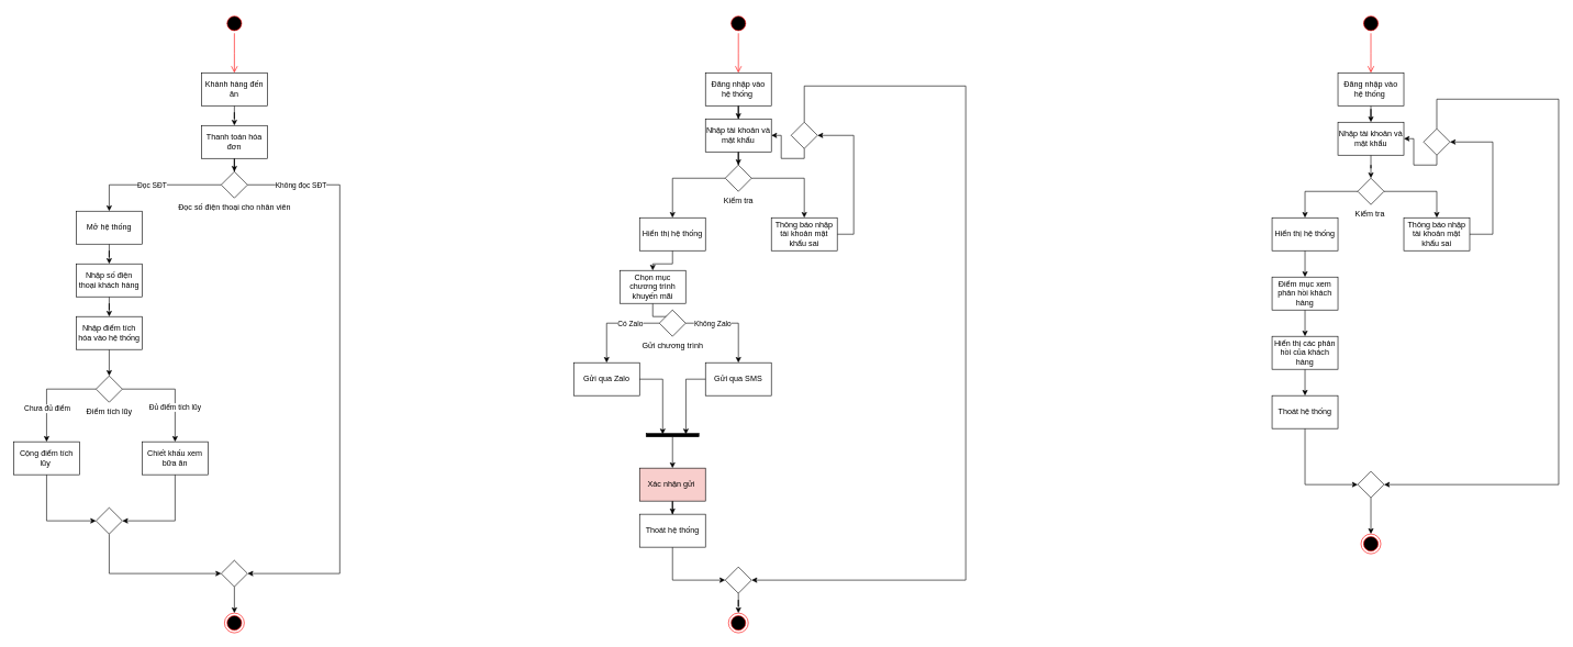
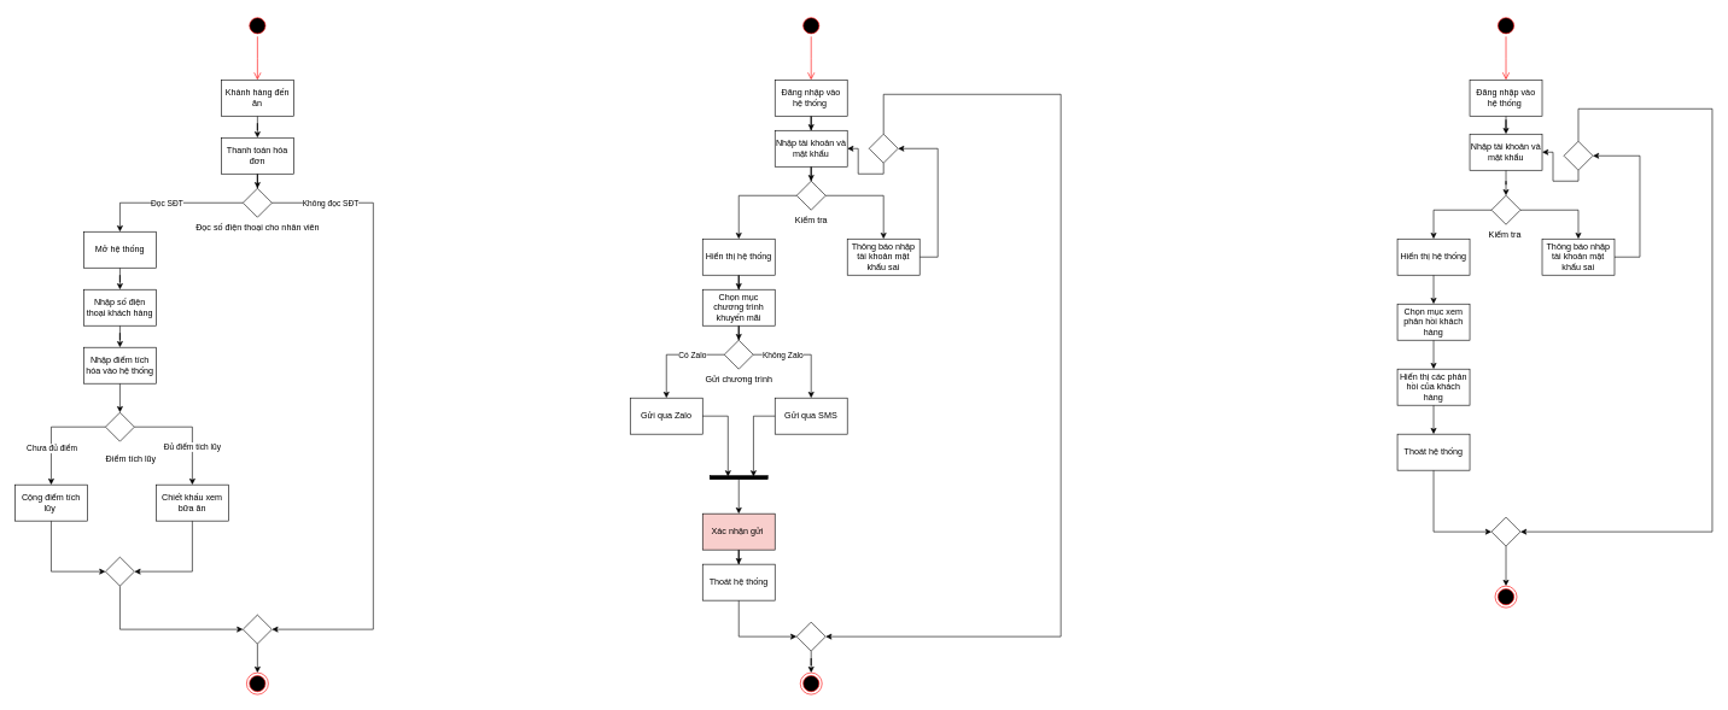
  <mxCell id="0" />
  <mxCell id="1" parent="0" />
  <mxCell id="2" style="edgeStyle=orthogonalEdgeStyle;rounded=0;orthogonalLoop=1;jettySize=auto;html=1;entryX=0.5;entryY=0;entryDx=0;entryDy=0;" edge="1" parent="1" source="3" target="15"><mxGeometry relative="1" as="geometry" /></mxCell>
  <mxCell id="3" value="Thanh toán hóa đơn" style="html=1;dashed=0;whiteSpace=wrap;" vertex="1" parent="1"><mxGeometry x="305" y="190" width="100" height="50" as="geometry" /></mxCell>
  <mxCell id="4" value="" style="ellipse;html=1;shape=startState;fillColor=#000000;strokeColor=#ff0000;" vertex="1" parent="1"><mxGeometry x="340" y="20" width="30" height="30" as="geometry" /></mxCell>
  <mxCell id="5" value="" style="edgeStyle=orthogonalEdgeStyle;html=1;verticalAlign=bottom;endArrow=open;endSize=8;strokeColor=#ff0000;rounded=0;" edge="1" source="4" parent="1"><mxGeometry relative="1" as="geometry"><mxPoint x="355" y="110" as="targetPoint" /></mxGeometry></mxCell>
  <mxCell id="6" value="" style="ellipse;html=1;shape=endState;fillColor=#000000;strokeColor=#ff0000;" vertex="1" parent="1"><mxGeometry x="340" y="930" width="30" height="30" as="geometry" /></mxCell>
  <mxCell id="7" style="edgeStyle=orthogonalEdgeStyle;rounded=0;orthogonalLoop=1;jettySize=auto;html=1;entryX=0.5;entryY=0;entryDx=0;entryDy=0;" edge="1" parent="1" source="8" target="25"><mxGeometry relative="1" as="geometry" /></mxCell>
  <mxCell id="8" value="Nhập điểm tích hóa vào hệ thống" style="html=1;dashed=0;whiteSpace=wrap;" vertex="1" parent="1"><mxGeometry x="115" y="480" width="100" height="50" as="geometry" /></mxCell>
  <mxCell id="9" style="edgeStyle=orthogonalEdgeStyle;rounded=0;orthogonalLoop=1;jettySize=auto;html=1;entryX=0;entryY=0.5;entryDx=0;entryDy=0;" edge="1" parent="1" source="10" target="35"><mxGeometry relative="1" as="geometry"><Array as="points"><mxPoint x="70" y="790" /></Array></mxGeometry></mxCell>
  <mxCell id="10" value="Cộng điểm tích lũy&amp;nbsp;" style="html=1;dashed=0;whiteSpace=wrap;" vertex="1" parent="1"><mxGeometry x="20" y="670" width="100" height="50" as="geometry" /></mxCell>
  <mxCell id="11" style="edgeStyle=orthogonalEdgeStyle;rounded=0;orthogonalLoop=1;jettySize=auto;html=1;entryX=0.5;entryY=0;entryDx=0;entryDy=0;" edge="1" parent="1" source="12" target="3"><mxGeometry relative="1" as="geometry" /></mxCell>
  <mxCell id="12" value="Khánh hàng đến ăn" style="html=1;dashed=0;whiteSpace=wrap;" vertex="1" parent="1"><mxGeometry x="305" y="110" width="100" height="50" as="geometry" /></mxCell>
  <mxCell id="13" style="edgeStyle=orthogonalEdgeStyle;rounded=0;orthogonalLoop=1;jettySize=auto;html=1;entryX=0.5;entryY=0;entryDx=0;entryDy=0;" edge="1" parent="1" source="15" target="18"><mxGeometry relative="1" as="geometry" /></mxCell>
  <mxCell id="14" value="Đọc SĐT" style="edgeLabel;html=1;align=center;verticalAlign=middle;resizable=0;points=[];" vertex="1" connectable="0" parent="13"><mxGeometry x="0.009" relative="1" as="geometry"><mxPoint as="offset" /></mxGeometry></mxCell>
  <mxCell id="15" value="" style="rhombus;whiteSpace=wrap;html=1;" vertex="1" parent="1"><mxGeometry x="335" y="260" width="40" height="40" as="geometry" /></mxCell>
  <mxCell id="16" value="Đọc số điện thoại cho nhân viên" style="text;html=1;align=center;verticalAlign=middle;resizable=0;points=[];autosize=1;strokeColor=none;fillColor=none;" vertex="1" parent="1"><mxGeometry x="260" y="300" width="190" height="30" as="geometry" /></mxCell>
  <mxCell id="17" style="edgeStyle=orthogonalEdgeStyle;rounded=0;orthogonalLoop=1;jettySize=auto;html=1;entryX=0.5;entryY=0;entryDx=0;entryDy=0;" edge="1" parent="1" source="18" target="20"><mxGeometry relative="1" as="geometry" /></mxCell>
  <mxCell id="18" value="Mở hệ thống" style="html=1;dashed=0;whiteSpace=wrap;" vertex="1" parent="1"><mxGeometry x="115" y="320" width="100" height="50" as="geometry" /></mxCell>
  <mxCell id="19" style="edgeStyle=orthogonalEdgeStyle;rounded=0;orthogonalLoop=1;jettySize=auto;html=1;entryX=0.5;entryY=0;entryDx=0;entryDy=0;" edge="1" parent="1" source="20" target="8"><mxGeometry relative="1" as="geometry" /></mxCell>
  <mxCell id="20" value="Nhập số điện thoại khách hàng" style="html=1;dashed=0;whiteSpace=wrap;" vertex="1" parent="1"><mxGeometry x="115" y="400" width="100" height="50" as="geometry" /></mxCell>
  <mxCell id="21" style="edgeStyle=orthogonalEdgeStyle;rounded=0;orthogonalLoop=1;jettySize=auto;html=1;entryX=0.5;entryY=0;entryDx=0;entryDy=0;" edge="1" parent="1" source="25" target="10"><mxGeometry relative="1" as="geometry" /></mxCell>
  <mxCell id="22" value="Chưa đủ điểm" style="edgeLabel;html=1;align=center;verticalAlign=middle;resizable=0;points=[];" vertex="1" connectable="0" parent="21"><mxGeometry x="0.342" relative="1" as="geometry"><mxPoint as="offset" /></mxGeometry></mxCell>
  <mxCell id="23" style="edgeStyle=orthogonalEdgeStyle;rounded=0;orthogonalLoop=1;jettySize=auto;html=1;entryX=0.5;entryY=0;entryDx=0;entryDy=0;" edge="1" parent="1" source="25" target="28"><mxGeometry relative="1" as="geometry" /></mxCell>
  <mxCell id="24" value="Đủ điểm tích lũy" style="edgeLabel;html=1;align=center;verticalAlign=middle;resizable=0;points=[];" vertex="1" connectable="0" parent="23"><mxGeometry x="0.338" y="-1" relative="1" as="geometry"><mxPoint as="offset" /></mxGeometry></mxCell>
  <mxCell id="25" value="" style="rhombus;whiteSpace=wrap;html=1;" vertex="1" parent="1"><mxGeometry x="145" y="570" width="40" height="40" as="geometry" /></mxCell>
- <mxCell id="26" value="Điểm tích lũy" style="text;html=1;align=center;verticalAlign=middle;resizable=0;points=[];autosize=1;strokeColor=none;fillColor=none;" vertex="1" parent="1"><mxGeometry x="120" y="610" width="90" height="30" as="geometry" /></mxCell>
+ <mxCell id="26" value="Điểm tích lũy" style="text;html=1;align=center;verticalAlign=middle;resizable=0;points=[];autosize=1;strokeColor=none;fillColor=none;" vertex="1" parent="1"><mxGeometry x="135" y="620" width="90" height="30" as="geometry" /></mxCell>
  <mxCell id="27" style="edgeStyle=orthogonalEdgeStyle;rounded=0;orthogonalLoop=1;jettySize=auto;html=1;entryX=1;entryY=0.5;entryDx=0;entryDy=0;" edge="1" parent="1" source="28" target="35"><mxGeometry relative="1" as="geometry"><Array as="points"><mxPoint x="265" y="790" /></Array></mxGeometry></mxCell>
  <mxCell id="28" value="Chiết khấu xem bữa ăn" style="html=1;dashed=0;whiteSpace=wrap;" vertex="1" parent="1"><mxGeometry x="215" y="670" width="100" height="50" as="geometry" /></mxCell>
  <mxCell id="29" style="edgeStyle=orthogonalEdgeStyle;rounded=0;orthogonalLoop=1;jettySize=auto;html=1;entryX=1;entryY=0.5;entryDx=0;entryDy=0;" edge="1" parent="1" source="15" target="33"><mxGeometry relative="1" as="geometry"><mxPoint x="375.48" y="869.82" as="targetPoint" /><Array as="points"><mxPoint x="515" y="280" /><mxPoint x="515" y="870" /></Array></mxGeometry></mxCell>
  <mxCell id="30" value="Không đọc SĐT" style="edgeLabel;html=1;align=center;verticalAlign=middle;resizable=0;points=[];" vertex="1" connectable="0" parent="29"><mxGeometry x="-0.765" y="-1" relative="1" as="geometry"><mxPoint x="-22" y="-1" as="offset" /></mxGeometry></mxCell>
  <mxCell id="31" value="" style="edgeStyle=orthogonalEdgeStyle;rounded=0;orthogonalLoop=1;jettySize=auto;html=1;entryX=0.5;entryY=0;entryDx=0;entryDy=0;" edge="1" parent="1" target="33"><mxGeometry relative="1" as="geometry"><mxPoint x="355" y="872.5" as="sourcePoint" /><mxPoint x="355" y="930" as="targetPoint" /></mxGeometry></mxCell>
  <mxCell id="32" style="edgeStyle=orthogonalEdgeStyle;rounded=0;orthogonalLoop=1;jettySize=auto;html=1;entryX=0.5;entryY=0;entryDx=0;entryDy=0;" edge="1" parent="1" source="33" target="6"><mxGeometry relative="1" as="geometry" /></mxCell>
  <mxCell id="33" value="" style="rhombus;whiteSpace=wrap;html=1;" vertex="1" parent="1"><mxGeometry x="335" y="850" width="40" height="40" as="geometry" /></mxCell>
  <mxCell id="34" style="edgeStyle=orthogonalEdgeStyle;rounded=0;orthogonalLoop=1;jettySize=auto;html=1;entryX=0;entryY=0.5;entryDx=0;entryDy=0;" edge="1" parent="1" source="35" target="33"><mxGeometry relative="1" as="geometry"><Array as="points"><mxPoint x="165" y="870" /></Array></mxGeometry></mxCell>
  <mxCell id="35" value="" style="rhombus;whiteSpace=wrap;html=1;" vertex="1" parent="1"><mxGeometry x="145" y="770" width="40" height="40" as="geometry" /></mxCell>
  <mxCell id="36" value="" style="ellipse;html=1;shape=startState;fillColor=#000000;strokeColor=#ff0000;" vertex="1" parent="1"><mxGeometry x="1105" y="20" width="30" height="30" as="geometry" /></mxCell>
  <mxCell id="37" value="" style="edgeStyle=orthogonalEdgeStyle;html=1;verticalAlign=bottom;endArrow=open;endSize=8;strokeColor=#ff0000;rounded=0;" edge="1" source="36" parent="1"><mxGeometry relative="1" as="geometry"><mxPoint x="1120" y="110" as="targetPoint" /></mxGeometry></mxCell>
  <mxCell id="38" style="edgeStyle=orthogonalEdgeStyle;rounded=0;orthogonalLoop=1;jettySize=auto;html=1;entryX=0.5;entryY=0;entryDx=0;entryDy=0;" edge="1" parent="1" source="39" target="43"><mxGeometry relative="1" as="geometry" /></mxCell>
  <mxCell id="39" value="Đăng nhập vào hệ thống&amp;nbsp;" style="html=1;dashed=0;whiteSpace=wrap;" vertex="1" parent="1"><mxGeometry x="1070" y="110" width="100" height="50" as="geometry" /></mxCell>
  <mxCell id="40" style="edgeStyle=orthogonalEdgeStyle;rounded=0;orthogonalLoop=1;jettySize=auto;html=1;entryX=0.5;entryY=0;entryDx=0;entryDy=0;" edge="1" parent="1" source="41" target="45"><mxGeometry relative="1" as="geometry" /></mxCell>
  <mxCell id="41" value="Hiển thị hệ thống" style="html=1;dashed=0;whiteSpace=wrap;" vertex="1" parent="1"><mxGeometry x="970" y="330" width="100" height="50" as="geometry" /></mxCell>
  <mxCell id="42" style="edgeStyle=orthogonalEdgeStyle;rounded=0;orthogonalLoop=1;jettySize=auto;html=1;entryX=0.5;entryY=0;entryDx=0;entryDy=0;" edge="1" parent="1" source="43" target="54"><mxGeometry relative="1" as="geometry" /></mxCell>
  <mxCell id="43" value="Nhập tài khoản và mật khẩu" style="html=1;dashed=0;whiteSpace=wrap;" vertex="1" parent="1"><mxGeometry x="1070" y="180" width="100" height="50" as="geometry" /></mxCell>
  <mxCell id="44" style="edgeStyle=orthogonalEdgeStyle;rounded=0;orthogonalLoop=1;jettySize=auto;html=1;entryX=0.5;entryY=0;entryDx=0;entryDy=0;" edge="1" parent="1" source="45" target="59"><mxGeometry relative="1" as="geometry" /></mxCell>
- <mxCell id="45" value="Chọn mục chương trình khuyến mãi" style="html=1;dashed=0;whiteSpace=wrap;" vertex="1" parent="1"><mxGeometry x="940" y="410" width="100" height="50" as="geometry" /></mxCell>
+ <mxCell id="45" value="Chọn mục chương trình khuyến mãi" style="html=1;dashed=0;whiteSpace=wrap;" vertex="1" parent="1"><mxGeometry x="970" y="400" width="100" height="50" as="geometry" /></mxCell>
  <mxCell id="46" value="Gửi qua Zalo" style="html=1;dashed=0;whiteSpace=wrap;" vertex="1" parent="1"><mxGeometry x="870" y="550" width="100" height="50" as="geometry" /></mxCell>
  <mxCell id="47" style="edgeStyle=orthogonalEdgeStyle;rounded=0;orthogonalLoop=1;jettySize=auto;html=1;entryX=0.5;entryY=0;entryDx=0;entryDy=0;" edge="1" parent="1" source="48" target="50"><mxGeometry relative="1" as="geometry" /></mxCell>
  <mxCell id="48" value="Xác nhận gửi&amp;nbsp;" style="html=1;dashed=0;whiteSpace=wrap;fillColor=#f8cecc;" vertex="1" parent="1"><mxGeometry x="970" y="710" width="100" height="50" as="geometry" /></mxCell>
  <mxCell id="49" style="edgeStyle=orthogonalEdgeStyle;rounded=0;orthogonalLoop=1;jettySize=auto;html=1;entryX=0;entryY=0.5;entryDx=0;entryDy=0;" edge="1" parent="1" source="50" target="73"><mxGeometry relative="1" as="geometry"><Array as="points"><mxPoint x="1020" y="880" /></Array></mxGeometry></mxCell>
  <mxCell id="50" value="Thoát hệ thống" style="html=1;dashed=0;whiteSpace=wrap;" vertex="1" parent="1"><mxGeometry x="970" y="780" width="100" height="50" as="geometry" /></mxCell>
  <mxCell id="51" value="Gửi qua SMS" style="html=1;dashed=0;whiteSpace=wrap;" vertex="1" parent="1"><mxGeometry x="1070" y="550" width="100" height="50" as="geometry" /></mxCell>
  <mxCell id="52" style="edgeStyle=orthogonalEdgeStyle;rounded=0;orthogonalLoop=1;jettySize=auto;html=1;entryX=0.5;entryY=0;entryDx=0;entryDy=0;" edge="1" parent="1" source="54" target="41"><mxGeometry relative="1" as="geometry" /></mxCell>
  <mxCell id="53" style="edgeStyle=orthogonalEdgeStyle;rounded=0;orthogonalLoop=1;jettySize=auto;html=1;entryX=0.5;entryY=0;entryDx=0;entryDy=0;" edge="1" parent="1" source="54" target="63"><mxGeometry relative="1" as="geometry" /></mxCell>
  <mxCell id="54" value="" style="rhombus;whiteSpace=wrap;html=1;" vertex="1" parent="1"><mxGeometry x="1100" y="250" width="40" height="40" as="geometry" /></mxCell>
  <mxCell id="55" style="edgeStyle=orthogonalEdgeStyle;rounded=0;orthogonalLoop=1;jettySize=auto;html=1;entryX=0.5;entryY=0;entryDx=0;entryDy=0;" edge="1" parent="1" source="59" target="46"><mxGeometry relative="1" as="geometry" /></mxCell>
  <mxCell id="56" value="Có Zalo" style="edgeLabel;html=1;align=center;verticalAlign=middle;resizable=0;points=[];" vertex="1" connectable="0" parent="55"><mxGeometry x="-0.214" y="1" relative="1" as="geometry"><mxPoint x="10" y="-1" as="offset" /></mxGeometry></mxCell>
  <mxCell id="57" style="edgeStyle=orthogonalEdgeStyle;rounded=0;orthogonalLoop=1;jettySize=auto;html=1;entryX=0.5;entryY=0;entryDx=0;entryDy=0;" edge="1" parent="1" source="59" target="51"><mxGeometry relative="1" as="geometry" /></mxCell>
  <mxCell id="58" value="Không Zalo" style="edgeLabel;html=1;align=center;verticalAlign=middle;resizable=0;points=[];" vertex="1" connectable="0" parent="57"><mxGeometry x="-0.435" relative="1" as="geometry"><mxPoint as="offset" /></mxGeometry></mxCell>
  <mxCell id="59" value="" style="rhombus;whiteSpace=wrap;html=1;" vertex="1" parent="1"><mxGeometry x="1000" y="470" width="40" height="40" as="geometry" /></mxCell>
  <mxCell id="60" style="edgeStyle=orthogonalEdgeStyle;rounded=0;orthogonalLoop=1;jettySize=auto;html=1;entryX=0.5;entryY=0;entryDx=0;entryDy=0;" edge="1" parent="1" source="61" target="48"><mxGeometry relative="1" as="geometry" /></mxCell>
  <mxCell id="61" value="" style="html=1;points=[];perimeter=orthogonalPerimeter;fillColor=strokeColor;rotation=90;" vertex="1" parent="1"><mxGeometry x="1017.5" y="620" width="5" height="80" as="geometry" /></mxCell>
  <mxCell id="62" style="edgeStyle=orthogonalEdgeStyle;rounded=0;orthogonalLoop=1;jettySize=auto;html=1;entryX=1;entryY=0.5;entryDx=0;entryDy=0;" edge="1" parent="1" source="63" target="66"><mxGeometry relative="1" as="geometry"><Array as="points"><mxPoint x="1295" y="355" /><mxPoint x="1295" y="205" /></Array></mxGeometry></mxCell>
  <mxCell id="63" value="Thông báo nhập tài khoản mật khẩu sai" style="html=1;dashed=0;whiteSpace=wrap;" vertex="1" parent="1"><mxGeometry x="1170" y="330" width="100" height="50" as="geometry" /></mxCell>
  <mxCell id="64" style="edgeStyle=orthogonalEdgeStyle;rounded=0;orthogonalLoop=1;jettySize=auto;html=1;entryX=1;entryY=0.5;entryDx=0;entryDy=0;" edge="1" parent="1" source="66" target="73"><mxGeometry relative="1" as="geometry"><Array as="points"><mxPoint x="1220" y="130" /><mxPoint x="1465" y="130" /><mxPoint x="1465" y="880" /></Array></mxGeometry></mxCell>
  <mxCell id="65" style="edgeStyle=orthogonalEdgeStyle;rounded=0;orthogonalLoop=1;jettySize=auto;html=1;entryX=1;entryY=0.5;entryDx=0;entryDy=0;" edge="1" parent="1" source="66" target="43"><mxGeometry relative="1" as="geometry"><Array as="points"><mxPoint x="1220" y="240" /><mxPoint x="1185" y="240" /><mxPoint x="1185" y="205" /></Array></mxGeometry></mxCell>
  <mxCell id="66" value="" style="rhombus;whiteSpace=wrap;html=1;" vertex="1" parent="1"><mxGeometry x="1200" y="185" width="40" height="40" as="geometry" /></mxCell>
  <mxCell id="67" value="" style="ellipse;html=1;shape=endState;fillColor=#000000;strokeColor=#ff0000;" vertex="1" parent="1"><mxGeometry x="1105" y="930" width="30" height="30" as="geometry" /></mxCell>
  <mxCell id="68" style="edgeStyle=orthogonalEdgeStyle;rounded=0;orthogonalLoop=1;jettySize=auto;html=1;entryX=0.243;entryY=0.686;entryDx=0;entryDy=0;entryPerimeter=0;" edge="1" parent="1" source="46" target="61"><mxGeometry relative="1" as="geometry" /></mxCell>
  <mxCell id="69" style="edgeStyle=orthogonalEdgeStyle;rounded=0;orthogonalLoop=1;jettySize=auto;html=1;entryX=0.243;entryY=0.246;entryDx=0;entryDy=0;entryPerimeter=0;" edge="1" parent="1" source="51" target="61"><mxGeometry relative="1" as="geometry" /></mxCell>
  <mxCell id="70" value="Kiểm tra" style="text;html=1;align=center;verticalAlign=middle;resizable=0;points=[];autosize=1;strokeColor=none;fillColor=none;" vertex="1" parent="1"><mxGeometry x="1085" y="290" width="70" height="30" as="geometry" /></mxCell>
  <mxCell id="71" value="Gửi chương trình" style="text;html=1;align=center;verticalAlign=middle;resizable=0;points=[];autosize=1;strokeColor=none;fillColor=none;" vertex="1" parent="1"><mxGeometry x="960" y="510" width="120" height="30" as="geometry" /></mxCell>
  <mxCell id="72" style="edgeStyle=orthogonalEdgeStyle;rounded=0;orthogonalLoop=1;jettySize=auto;html=1;entryX=0.5;entryY=0;entryDx=0;entryDy=0;" edge="1" parent="1" source="73" target="67"><mxGeometry relative="1" as="geometry" /></mxCell>
  <mxCell id="73" value="" style="rhombus;whiteSpace=wrap;html=1;" vertex="1" parent="1"><mxGeometry x="1100" y="860" width="40" height="40" as="geometry" /></mxCell>
  <mxCell id="74" value="" style="ellipse;html=1;shape=startState;fillColor=#000000;strokeColor=#ff0000;" vertex="1" parent="1"><mxGeometry x="2065" y="20" width="30" height="30" as="geometry" /></mxCell>
  <mxCell id="75" value="" style="edgeStyle=orthogonalEdgeStyle;html=1;verticalAlign=bottom;endArrow=open;endSize=8;strokeColor=#ff0000;rounded=0;" edge="1" source="74" parent="1"><mxGeometry relative="1" as="geometry"><mxPoint x="2080" y="110" as="targetPoint" /></mxGeometry></mxCell>
  <mxCell id="76" style="edgeStyle=orthogonalEdgeStyle;rounded=0;orthogonalLoop=1;jettySize=auto;html=1;entryX=0.5;entryY=0;entryDx=0;entryDy=0;" edge="1" parent="1" source="77" target="90"><mxGeometry relative="1" as="geometry" /></mxCell>
  <mxCell id="77" value="Nhập tài khoản và mật khẩu" style="html=1;dashed=0;whiteSpace=wrap;" vertex="1" parent="1"><mxGeometry x="2030" y="185" width="100" height="50" as="geometry" /></mxCell>
  <mxCell id="78" style="edgeStyle=orthogonalEdgeStyle;rounded=0;orthogonalLoop=1;jettySize=auto;html=1;entryX=0.5;entryY=0;entryDx=0;entryDy=0;" edge="1" parent="1" source="79" target="77"><mxGeometry relative="1" as="geometry" /></mxCell>
  <mxCell id="79" value="Đăng nhập vào hệ thống&amp;nbsp;" style="html=1;dashed=0;whiteSpace=wrap;" vertex="1" parent="1"><mxGeometry x="2030" y="110" width="100" height="50" as="geometry" /></mxCell>
  <mxCell id="80" style="edgeStyle=orthogonalEdgeStyle;rounded=0;orthogonalLoop=1;jettySize=auto;html=1;entryX=0.5;entryY=0;entryDx=0;entryDy=0;" edge="1" parent="1" source="81" target="83"><mxGeometry relative="1" as="geometry" /></mxCell>
  <mxCell id="81" value="Hiển thị hệ thống" style="html=1;dashed=0;whiteSpace=wrap;" vertex="1" parent="1"><mxGeometry x="1930" y="330" width="100" height="50" as="geometry" /></mxCell>
  <mxCell id="82" style="edgeStyle=orthogonalEdgeStyle;rounded=0;orthogonalLoop=1;jettySize=auto;html=1;entryX=0.5;entryY=0;entryDx=0;entryDy=0;" edge="1" parent="1" source="83" target="85"><mxGeometry relative="1" as="geometry" /></mxCell>
- <mxCell id="83" value="Điểm mục xem phản hồi khách hàng" style="html=1;dashed=0;whiteSpace=wrap;" vertex="1" parent="1"><mxGeometry x="1930" y="420" width="100" height="50" as="geometry" /></mxCell>
+ <mxCell id="83" value="Chọn mục xem phản hồi khách hàng" style="html=1;dashed=0;whiteSpace=wrap;" vertex="1" parent="1"><mxGeometry x="1930" y="420" width="100" height="50" as="geometry" /></mxCell>
  <mxCell id="84" style="edgeStyle=orthogonalEdgeStyle;rounded=0;orthogonalLoop=1;jettySize=auto;html=1;entryX=0.5;entryY=0;entryDx=0;entryDy=0;" edge="1" parent="1" source="85" target="87"><mxGeometry relative="1" as="geometry" /></mxCell>
  <mxCell id="85" value="Hiển thị các phản hồi của khách hàng" style="html=1;dashed=0;whiteSpace=wrap;" vertex="1" parent="1"><mxGeometry x="1930" y="510" width="100" height="50" as="geometry" /></mxCell>
  <mxCell id="86" style="edgeStyle=orthogonalEdgeStyle;rounded=0;orthogonalLoop=1;jettySize=auto;html=1;entryX=0;entryY=0.5;entryDx=0;entryDy=0;" edge="1" parent="1" source="87" target="97"><mxGeometry relative="1" as="geometry"><Array as="points"><mxPoint x="1980" y="735" /></Array></mxGeometry></mxCell>
  <mxCell id="87" value="Thoát hệ thống" style="html=1;dashed=0;whiteSpace=wrap;" vertex="1" parent="1"><mxGeometry x="1930" y="600" width="100" height="50" as="geometry" /></mxCell>
  <mxCell id="88" style="edgeStyle=orthogonalEdgeStyle;rounded=0;orthogonalLoop=1;jettySize=auto;html=1;entryX=0.5;entryY=0;entryDx=0;entryDy=0;" edge="1" parent="1" source="90" target="81"><mxGeometry relative="1" as="geometry" /></mxCell>
  <mxCell id="89" style="edgeStyle=orthogonalEdgeStyle;rounded=0;orthogonalLoop=1;jettySize=auto;html=1;entryX=0.5;entryY=0;entryDx=0;entryDy=0;" edge="1" parent="1" source="90" target="92"><mxGeometry relative="1" as="geometry" /></mxCell>
  <mxCell id="90" value="" style="rhombus;whiteSpace=wrap;html=1;" vertex="1" parent="1"><mxGeometry x="2060" y="270" width="40" height="40" as="geometry" /></mxCell>
  <mxCell id="91" style="edgeStyle=orthogonalEdgeStyle;rounded=0;orthogonalLoop=1;jettySize=auto;html=1;entryX=1;entryY=0.5;entryDx=0;entryDy=0;" edge="1" parent="1" source="92" target="95"><mxGeometry relative="1" as="geometry"><Array as="points"><mxPoint x="2265" y="355" /><mxPoint x="2265" y="215" /></Array></mxGeometry></mxCell>
  <mxCell id="92" value="Thông báo nhập tài khoản mật khẩu sai" style="html=1;dashed=0;whiteSpace=wrap;" vertex="1" parent="1"><mxGeometry x="2130" y="330" width="100" height="50" as="geometry" /></mxCell>
  <mxCell id="93" style="edgeStyle=orthogonalEdgeStyle;rounded=0;orthogonalLoop=1;jettySize=auto;html=1;entryX=1;entryY=0.5;entryDx=0;entryDy=0;" edge="1" parent="1" source="95" target="77"><mxGeometry relative="1" as="geometry"><Array as="points"><mxPoint x="2180" y="250" /><mxPoint x="2145" y="250" /><mxPoint x="2145" y="210" /></Array></mxGeometry></mxCell>
  <mxCell id="94" style="edgeStyle=orthogonalEdgeStyle;rounded=0;orthogonalLoop=1;jettySize=auto;html=1;entryX=1;entryY=0.5;entryDx=0;entryDy=0;" edge="1" parent="1" source="95" target="97"><mxGeometry relative="1" as="geometry"><Array as="points"><mxPoint x="2180" y="150" /><mxPoint x="2365" y="150" /><mxPoint x="2365" y="735" /></Array></mxGeometry></mxCell>
  <mxCell id="95" value="" style="rhombus;whiteSpace=wrap;html=1;" vertex="1" parent="1"><mxGeometry x="2160" y="195" width="40" height="40" as="geometry" /></mxCell>
  <mxCell id="96" style="edgeStyle=orthogonalEdgeStyle;rounded=0;orthogonalLoop=1;jettySize=auto;html=1;entryX=0.5;entryY=0;entryDx=0;entryDy=0;" edge="1" parent="1" source="97" target="98"><mxGeometry relative="1" as="geometry" /></mxCell>
  <mxCell id="97" value="" style="rhombus;whiteSpace=wrap;html=1;" vertex="1" parent="1"><mxGeometry x="2060" y="715" width="40" height="40" as="geometry" /></mxCell>
  <mxCell id="98" value="" style="ellipse;html=1;shape=endState;fillColor=#000000;strokeColor=#ff0000;" vertex="1" parent="1"><mxGeometry x="2065" y="810" width="30" height="30" as="geometry" /></mxCell>
  <mxCell id="99" value="Kiểm tra&amp;nbsp;" style="text;html=1;align=center;verticalAlign=middle;resizable=0;points=[];autosize=1;strokeColor=none;fillColor=none;" vertex="1" parent="1"><mxGeometry x="2045" y="310" width="70" height="30" as="geometry" /></mxCell>
